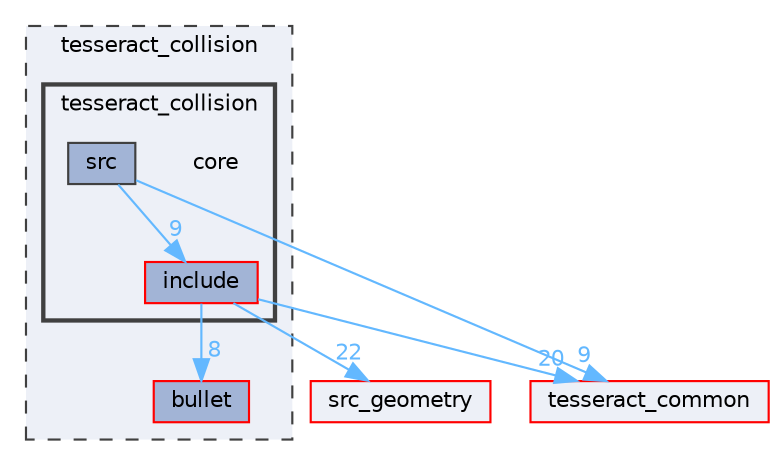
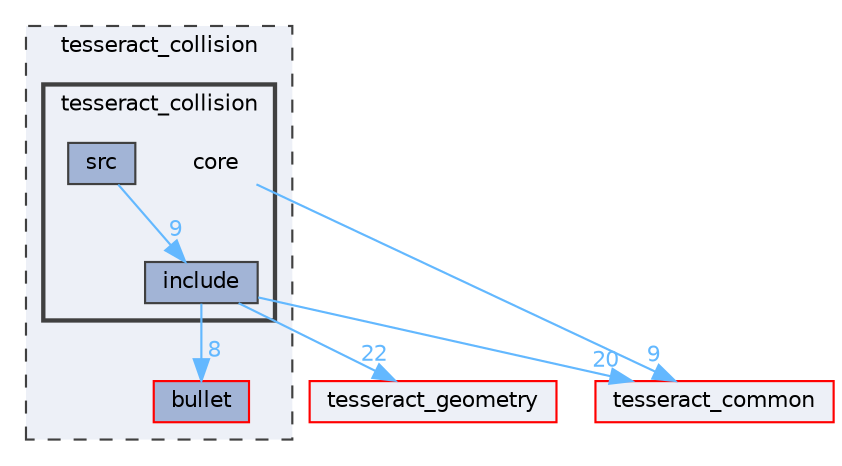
  digraph {
    compound=true
    node [fontname=Helvetica fontsize=10 shape=box color=red fillcolor="#a2b4d6" style=filled]
    edge [color=steelblue1 fontcolor=steelblue1 fontname=Helvetica fontsize=10 headlabel=9 labeldistance=1.5 labelfontname=Helvetica labelfontsize=10]
    n1 [height=0.2 label=core shape=plaintext width=0.4 color="" fillcolor="" style=""]
-   n2 [height=0.2 label=include width=0.4]
+   n2 [color=grey25 height=0.2 label=include width=0.4]
    n3 [color=grey25 height=0.2 label=src width=0.4]
    n4 [height=0.2 label=bullet width=0.4]
-   n5 [fillcolor="#edf0f7" height=0.2 label=src_geometry width=0.4]
+   n5 [fillcolor="#edf0f7" height=0.2 label=tesseract_geometry width=0.4]
    n6 [fillcolor="#edf0f7" height=0.2 label=tesseract_common width=0.4]
    subgraph cluster_1 {
      bgcolor="#edf0f7"
      fontname=Helvetica
      fontsize=10
      label=tesseract_collision
      pencolor=grey25
      style="filled,dashed"
      n4
      subgraph cluster_2 {
        bgcolor="#edf0f7"
        fontname=Helvetica
        fontsize=10
        pencolor=grey25
        style="filled,bold"
        n1
        n2
        n3
      }
    }
    n2 -> n4 [headlabel=8]
    n2 -> n5 [headlabel=22]
    n2 -> n6 [headlabel=20]
    n3 -> n2
-   n3 -> n6
+   n1 -> n6
  }
